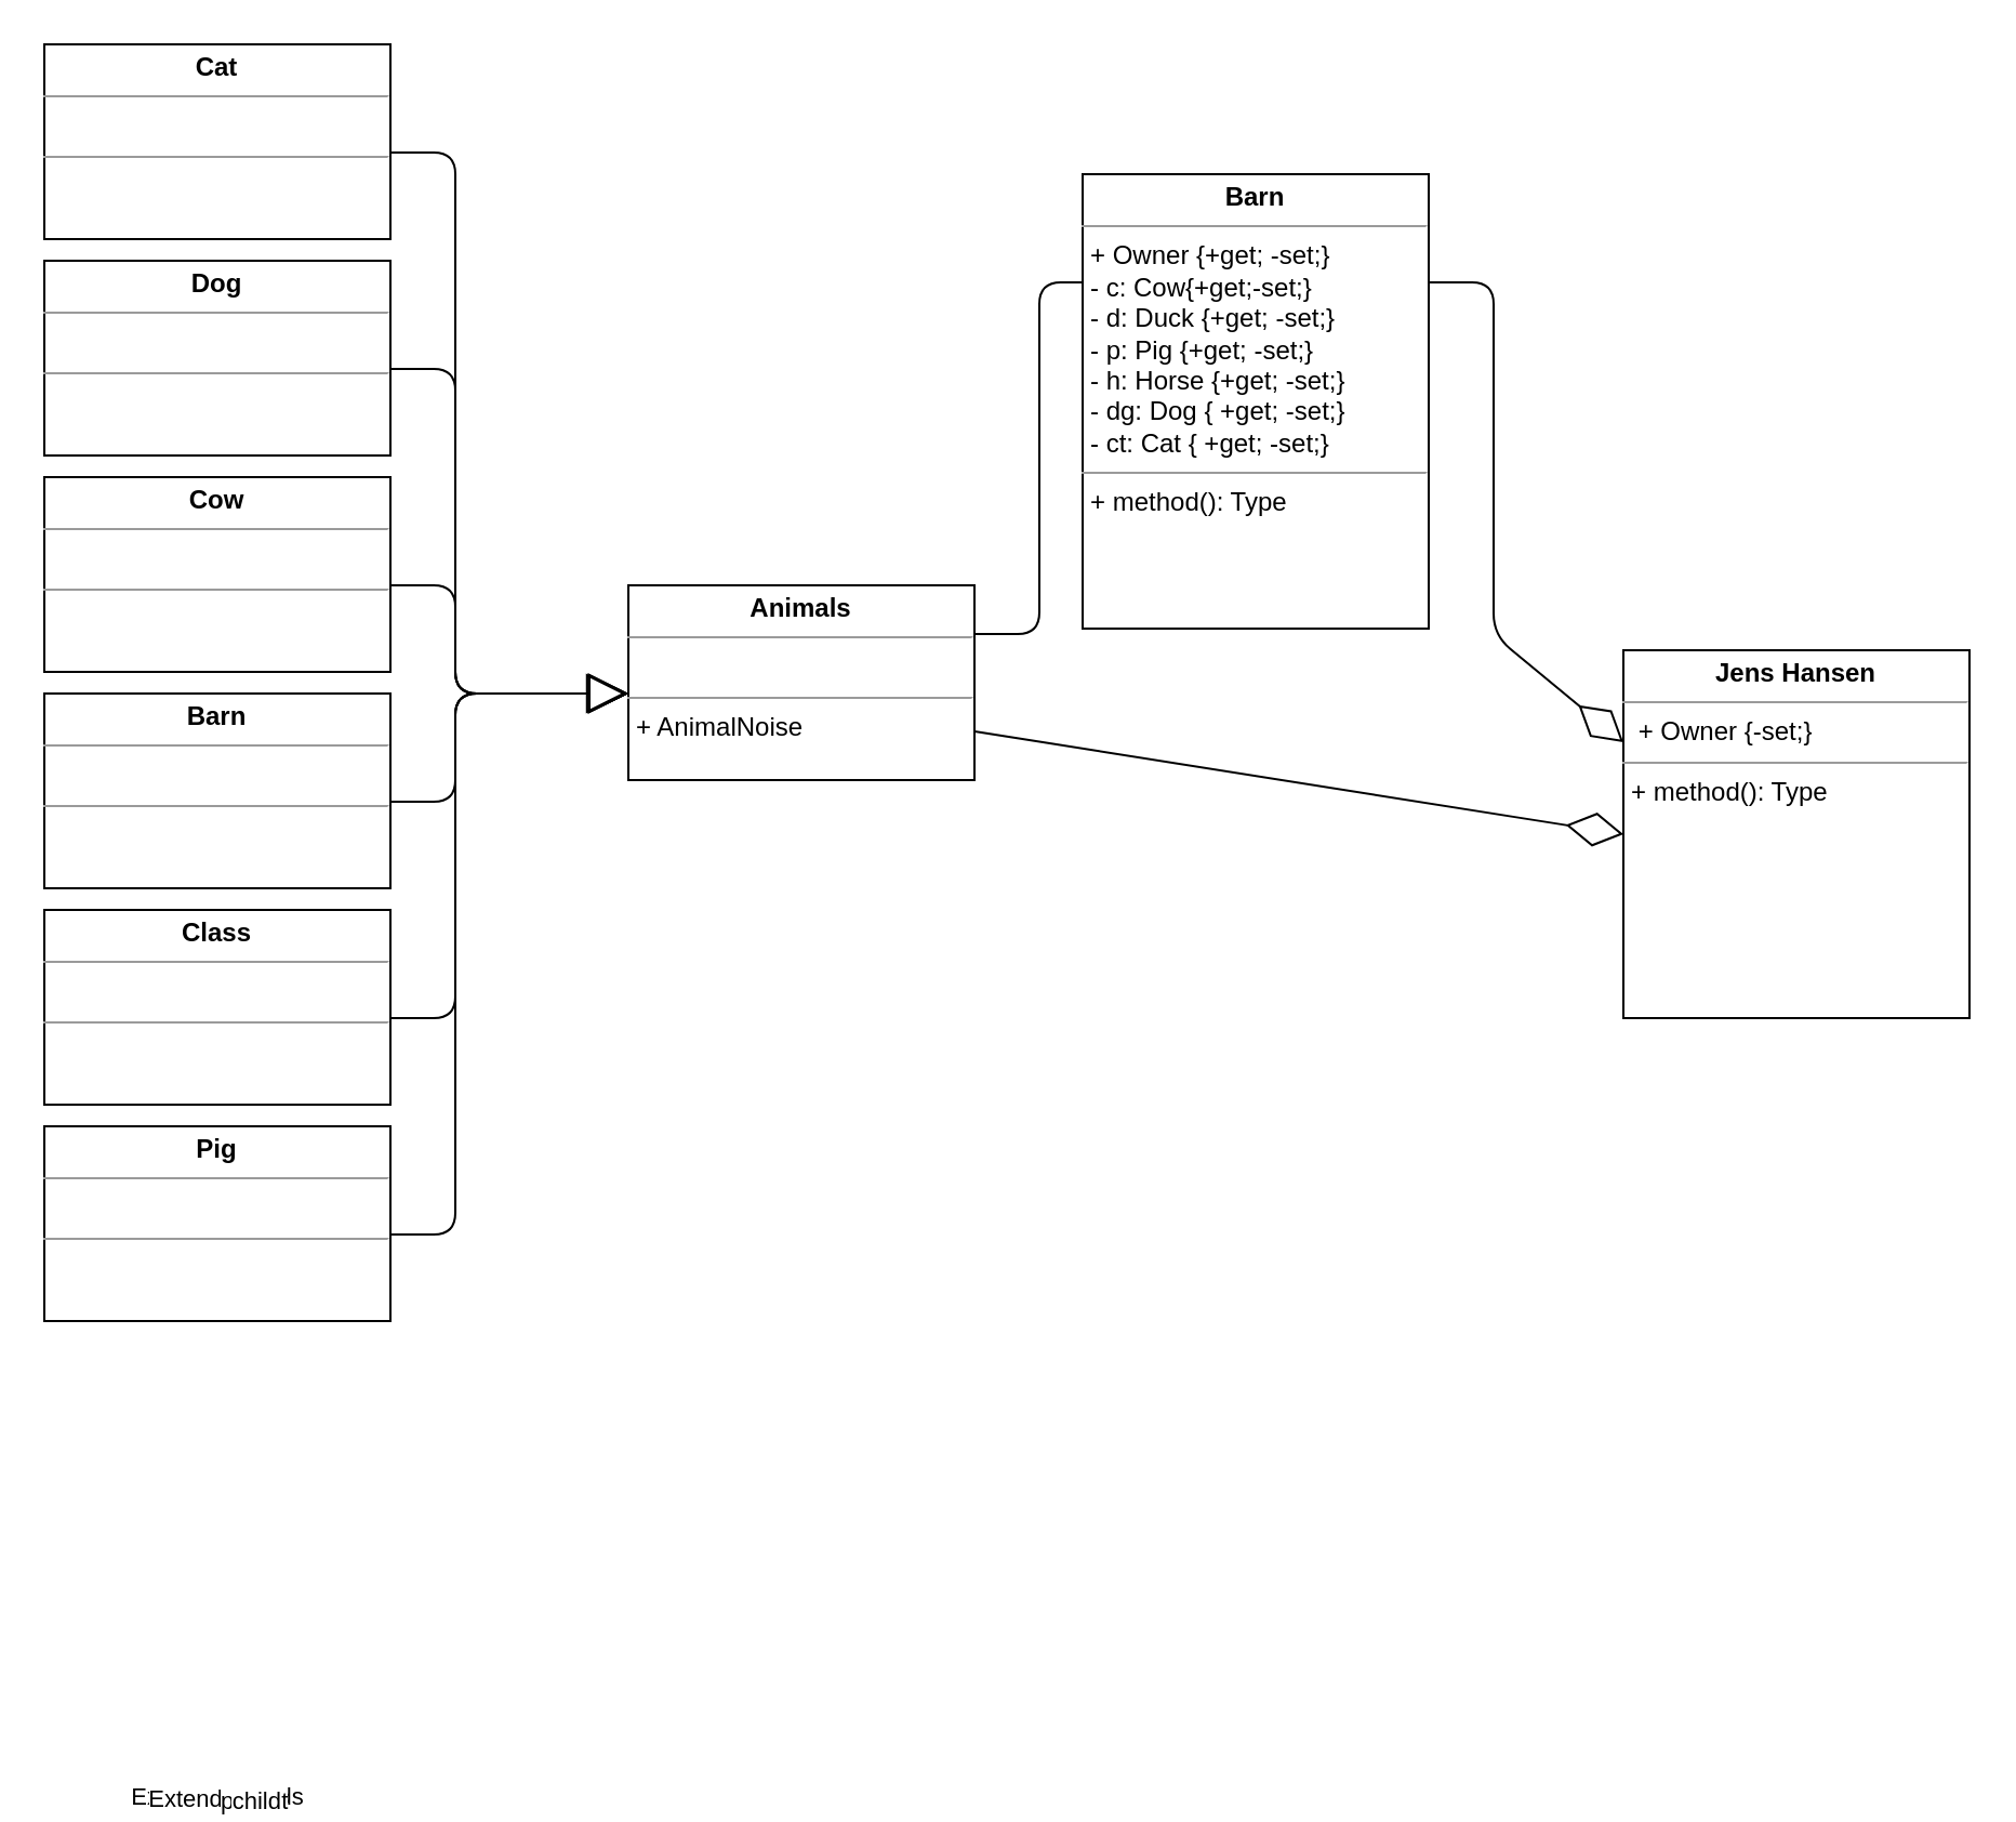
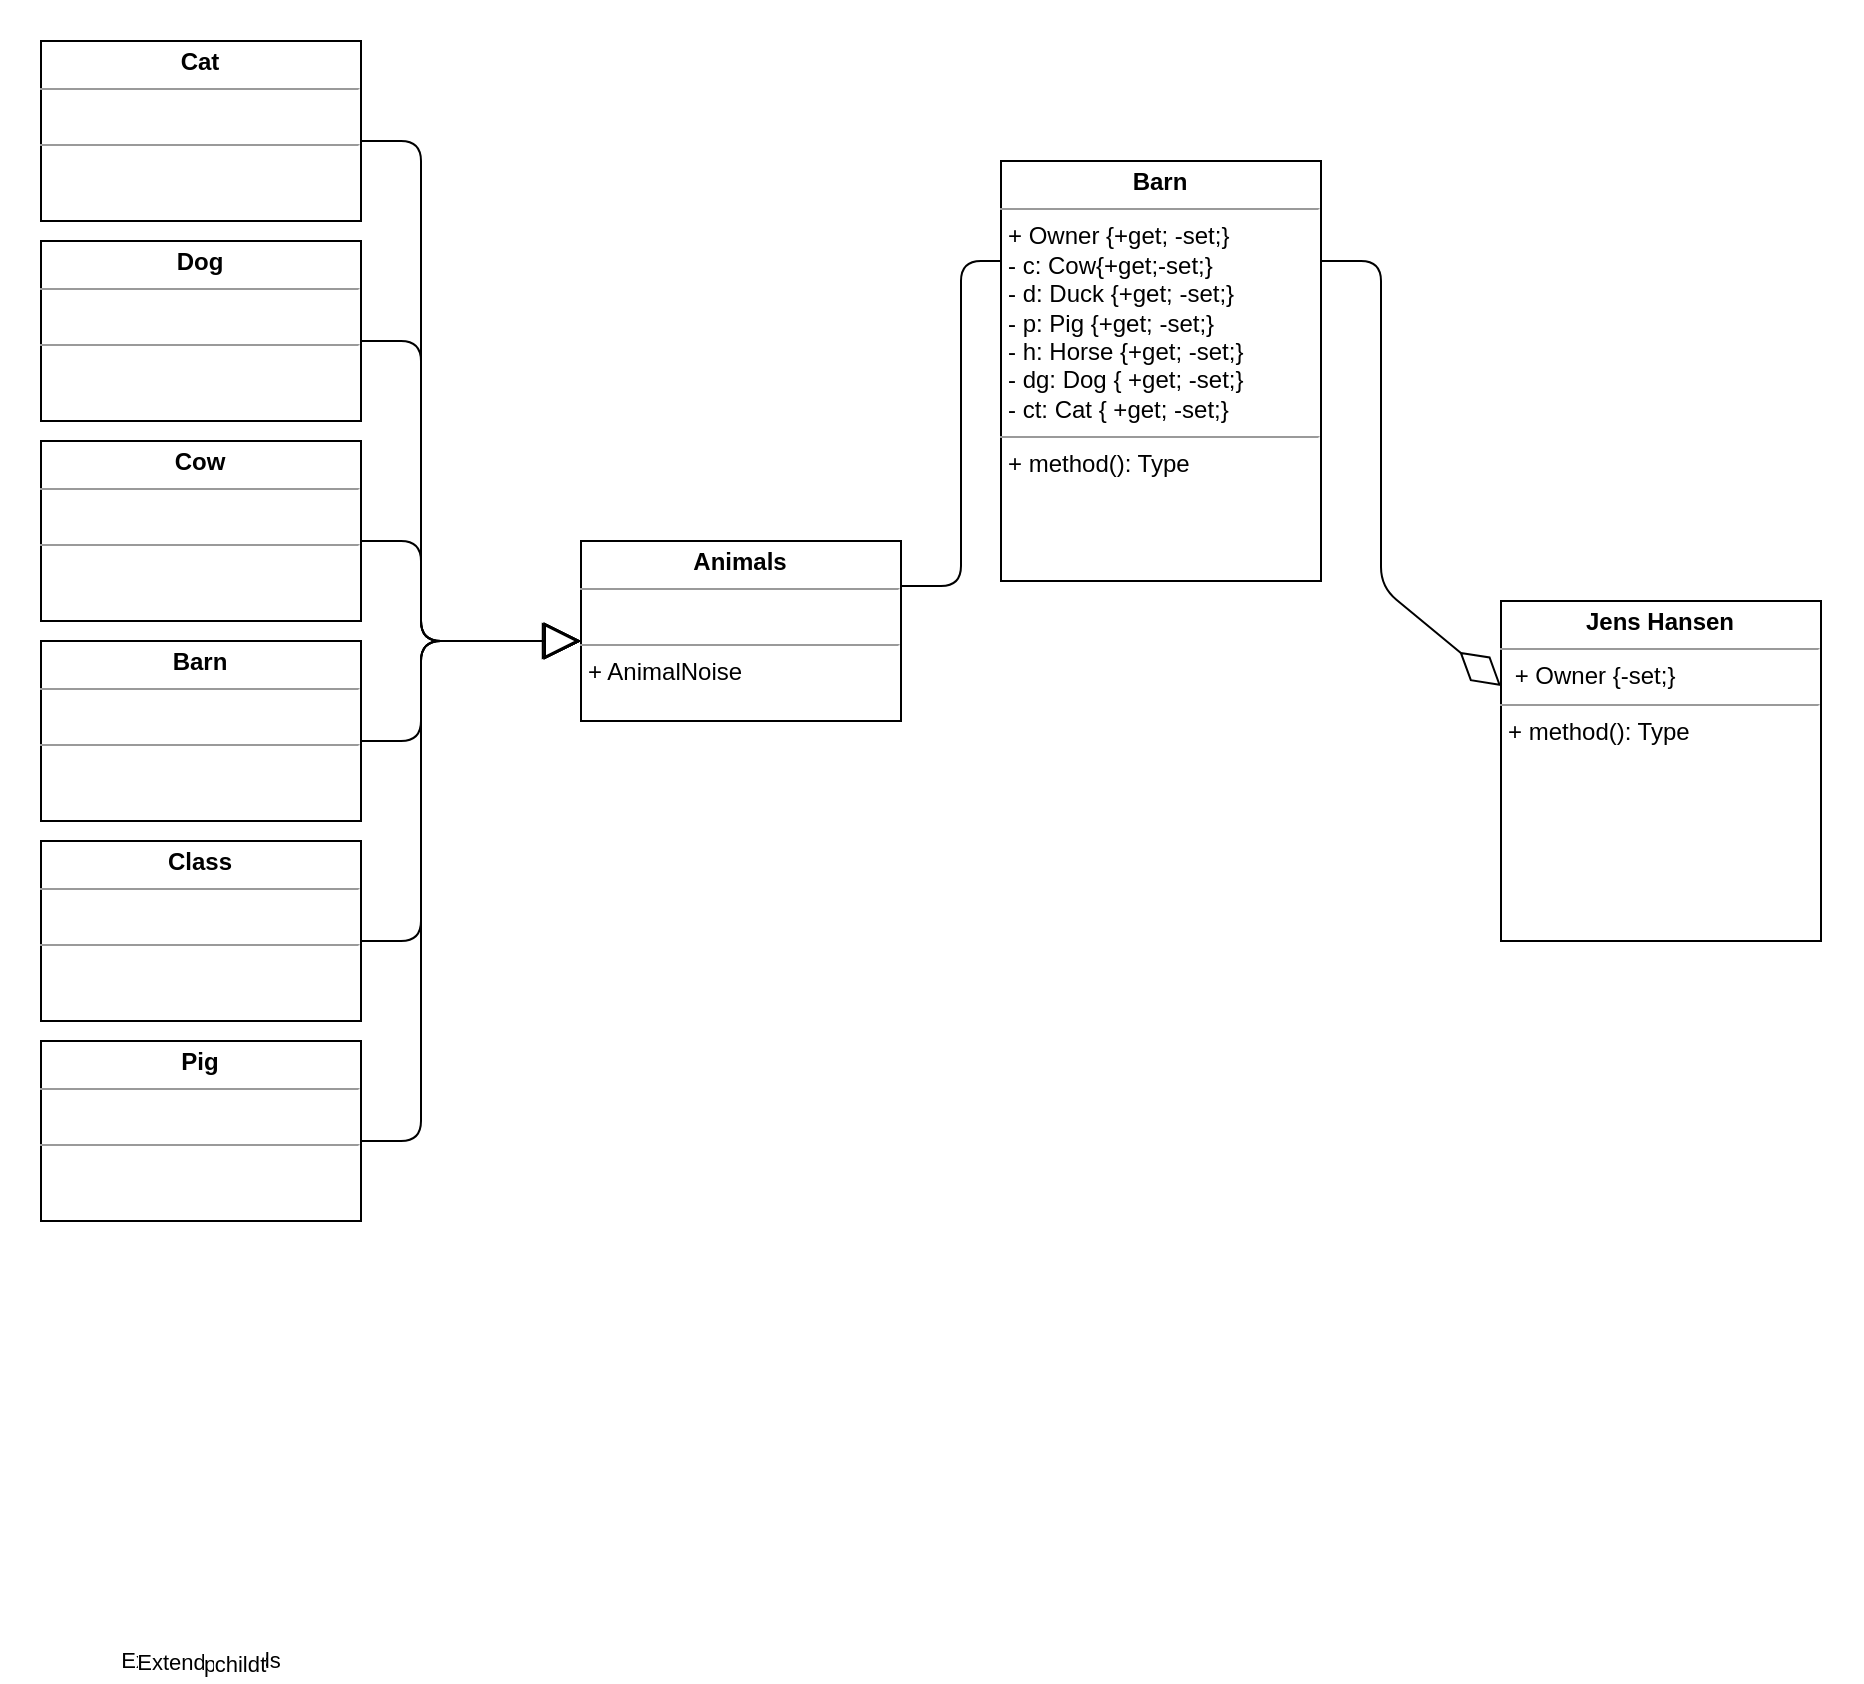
  <mxCell id="0" />
  <mxCell id="1" parent="0" />
  <mxCell id="2" value="&lt;p style=&quot;margin: 0px ; margin-top: 4px ; text-align: center&quot;&gt;&lt;b&gt;Barn&lt;/b&gt;&lt;/p&gt;&lt;hr size=&quot;1&quot;&gt;&lt;p style=&quot;margin: 0px ; margin-left: 4px&quot;&gt;+ Owner {+get; -set;}&lt;/p&gt;&lt;p style=&quot;margin: 0px ; margin-left: 4px&quot;&gt;- c: Cow{+get;-set;}&lt;/p&gt;&lt;p style=&quot;margin: 0px ; margin-left: 4px&quot;&gt;- d: Duck {+get; -set;}&lt;/p&gt;&lt;p style=&quot;margin: 0px ; margin-left: 4px&quot;&gt;- p: Pig {+get; -set;}&lt;/p&gt;&lt;p style=&quot;margin: 0px ; margin-left: 4px&quot;&gt;- h: Horse {+get; -set;}&lt;/p&gt;&lt;p style=&quot;margin: 0px ; margin-left: 4px&quot;&gt;- dg: Dog { +get; -set;}&lt;/p&gt;&lt;p style=&quot;margin: 0px ; margin-left: 4px&quot;&gt;- ct: Cat { +get; -set;}&lt;/p&gt;&lt;hr size=&quot;1&quot;&gt;&lt;p style=&quot;margin: 0px ; margin-left: 4px&quot;&gt;+ method(): Type&lt;/p&gt;" style="verticalAlign=top;align=left;overflow=fill;fontSize=12;fontFamily=Helvetica;html=1;" vertex="1" parent="1"><mxGeometry x="500" y="80" width="160" height="210" as="geometry" /></mxCell>
  <mxCell id="3" value="&lt;p style=&quot;margin: 0px ; margin-top: 4px ; text-align: center&quot;&gt;&lt;b&gt;Pig&lt;/b&gt;&lt;/p&gt;&lt;hr size=&quot;1&quot;&gt;&lt;p style=&quot;margin: 0px ; margin-left: 4px&quot;&gt;&lt;br&gt;&lt;/p&gt;&lt;hr size=&quot;1&quot;&gt;&lt;p style=&quot;margin: 0px ; margin-left: 4px&quot;&gt;&lt;br&gt;&lt;/p&gt;" style="verticalAlign=top;align=left;overflow=fill;fontSize=12;fontFamily=Helvetica;html=1;" vertex="1" parent="1"><mxGeometry x="20" y="520" width="160" height="90" as="geometry" /></mxCell>
  <mxCell id="4" value="&lt;p style=&quot;margin: 0px ; margin-top: 4px ; text-align: center&quot;&gt;&lt;b&gt;Class&lt;/b&gt;&lt;/p&gt;&lt;hr size=&quot;1&quot;&gt;&lt;p style=&quot;margin: 0px ; margin-left: 4px&quot;&gt;&lt;br&gt;&lt;/p&gt;&lt;hr size=&quot;1&quot;&gt;&lt;p style=&quot;margin: 0px ; margin-left: 4px&quot;&gt;&lt;br&gt;&lt;/p&gt;" style="verticalAlign=top;align=left;overflow=fill;fontSize=12;fontFamily=Helvetica;html=1;" vertex="1" parent="1"><mxGeometry x="20" y="420" width="160" height="90" as="geometry" /></mxCell>
  <mxCell id="5" value="&lt;p style=&quot;margin: 0px ; margin-top: 4px ; text-align: center&quot;&gt;&lt;b&gt;Barn&lt;/b&gt;&lt;/p&gt;&lt;hr size=&quot;1&quot;&gt;&lt;p style=&quot;margin: 0px ; margin-left: 4px&quot;&gt;&lt;br&gt;&lt;/p&gt;&lt;hr size=&quot;1&quot;&gt;&lt;p style=&quot;margin: 0px ; margin-left: 4px&quot;&gt;&lt;br&gt;&lt;/p&gt;" style="verticalAlign=top;align=left;overflow=fill;fontSize=12;fontFamily=Helvetica;html=1;" vertex="1" parent="1"><mxGeometry x="20" y="320" width="160" height="90" as="geometry" /></mxCell>
  <mxCell id="6" value="&lt;p style=&quot;margin: 0px ; margin-top: 4px ; text-align: center&quot;&gt;&lt;b&gt;Cat&lt;/b&gt;&lt;/p&gt;&lt;hr size=&quot;1&quot;&gt;&lt;p style=&quot;margin: 0px ; margin-left: 4px&quot;&gt;&lt;br&gt;&lt;/p&gt;&lt;hr size=&quot;1&quot;&gt;&lt;p style=&quot;margin: 0px ; margin-left: 4px&quot;&gt;&lt;br&gt;&lt;/p&gt;" style="verticalAlign=top;align=left;overflow=fill;fontSize=12;fontFamily=Helvetica;html=1;" vertex="1" parent="1"><mxGeometry x="20" y="20" width="160" height="90" as="geometry" /></mxCell>
  <mxCell id="7" value="&lt;p style=&quot;margin: 0px ; margin-top: 4px ; text-align: center&quot;&gt;&lt;b&gt;Cow&lt;/b&gt;&lt;/p&gt;&lt;hr size=&quot;1&quot;&gt;&lt;p style=&quot;margin: 0px ; margin-left: 4px&quot;&gt;&lt;br&gt;&lt;/p&gt;&lt;hr size=&quot;1&quot;&gt;&lt;p style=&quot;margin: 0px ; margin-left: 4px&quot;&gt;&lt;br&gt;&lt;/p&gt;" style="verticalAlign=top;align=left;overflow=fill;fontSize=12;fontFamily=Helvetica;html=1;" vertex="1" parent="1"><mxGeometry x="20" y="220" width="160" height="90" as="geometry" /></mxCell>
  <mxCell id="8" value="&lt;p style=&quot;margin: 0px ; margin-top: 4px ; text-align: center&quot;&gt;&lt;b&gt;Dog&lt;/b&gt;&lt;/p&gt;&lt;hr size=&quot;1&quot;&gt;&lt;p style=&quot;margin: 0px ; margin-left: 4px&quot;&gt;&lt;br&gt;&lt;/p&gt;&lt;hr size=&quot;1&quot;&gt;&lt;p style=&quot;margin: 0px ; margin-left: 4px&quot;&gt;&lt;br&gt;&lt;/p&gt;" style="verticalAlign=top;align=left;overflow=fill;fontSize=12;fontFamily=Helvetica;html=1;" vertex="1" parent="1"><mxGeometry x="20" y="120" width="160" height="90" as="geometry" /></mxCell>
  <mxCell id="9" value="&lt;p style=&quot;margin: 0px ; margin-top: 4px ; text-align: center&quot;&gt;&lt;b&gt;Jens Hansen&lt;/b&gt;&lt;/p&gt;&lt;hr size=&quot;1&quot;&gt;&lt;p style=&quot;margin: 0px ; margin-left: 4px&quot;&gt;&amp;nbsp;+ Owner {-set;}&lt;/p&gt;&lt;hr size=&quot;1&quot;&gt;&lt;p style=&quot;margin: 0px ; margin-left: 4px&quot;&gt;+ method(): Type&lt;/p&gt;" style="verticalAlign=top;align=left;overflow=fill;fontSize=12;fontFamily=Helvetica;html=1;" vertex="1" parent="1"><mxGeometry x="750" y="300" width="160" height="170" as="geometry" /></mxCell>
  <mxCell id="10" value="&lt;p style=&quot;margin: 0px ; margin-top: 4px ; text-align: center&quot;&gt;&lt;b&gt;Animals&lt;/b&gt;&lt;/p&gt;&lt;hr size=&quot;1&quot;&gt;&lt;p style=&quot;margin: 0px ; margin-left: 4px&quot;&gt;&lt;br&gt;&lt;/p&gt;&lt;hr size=&quot;1&quot;&gt;&lt;p style=&quot;margin: 0px ; margin-left: 4px&quot;&gt;+ AnimalNoise&lt;/p&gt;" style="verticalAlign=top;align=left;overflow=fill;fontSize=12;fontFamily=Helvetica;html=1;" vertex="1" parent="1"><mxGeometry x="290" y="270" width="160" height="90" as="geometry" /></mxCell>
  <mxCell id="11" value="Extends" style="endArrow=block;endSize=16;endFill=0;html=1;" edge="1" parent="1"><mxGeometry x="-0.835" y="275" width="160" relative="1" as="geometry"><mxPoint x="180" y="570" as="sourcePoint" /><mxPoint x="289" y="320" as="targetPoint" /><Array as="points"><mxPoint x="210" y="570" /><mxPoint x="210" y="320" /></Array><mxPoint x="185" y="260" as="offset" /></mxGeometry></mxCell>
  <mxCell id="12" value="Extends" style="endArrow=block;endSize=16;endFill=0;html=1;" edge="1" parent="1"><mxGeometry x="-0.769" y="371" width="160" relative="1" as="geometry"><mxPoint x="180" y="470" as="sourcePoint" /><mxPoint x="290" y="320" as="targetPoint" /><Array as="points"><mxPoint x="210" y="470" /><mxPoint x="210" y="320" /></Array><mxPoint x="281" y="360" as="offset" /></mxGeometry></mxCell>
  <mxCell id="13" value="Extends" style="endArrow=block;endSize=16;endFill=0;html=1;" edge="1" parent="1"><mxGeometry x="-0.625" y="478" width="160" relative="1" as="geometry"><mxPoint x="180" y="370" as="sourcePoint" /><mxPoint x="290" y="320" as="targetPoint" /><Array as="points"><mxPoint x="210" y="370" /><mxPoint x="210" y="320" /></Array><mxPoint x="348" y="460" as="offset" /></mxGeometry></mxCell>
  <mxCell id="14" value="Extends" style="endArrow=block;endSize=16;endFill=0;html=1;" edge="1" parent="1"><mxGeometry x="-0.0" y="-518" width="160" relative="1" as="geometry"><mxPoint x="180" y="270" as="sourcePoint" /><mxPoint x="290" y="320" as="targetPoint" /><Array as="points"><mxPoint x="210" y="270" /><mxPoint x="210" y="320" /></Array><mxPoint x="-106" y="-8" as="offset" /></mxGeometry></mxCell>
  <mxCell id="15" value="Extends" style="endArrow=block;endSize=16;endFill=0;html=1;" edge="1" parent="1"><mxGeometry x="0.384" y="-518" width="160" relative="1" as="geometry"><mxPoint x="180" y="170" as="sourcePoint" /><mxPoint x="290" y="320" as="targetPoint" /><Array as="points"><mxPoint x="210" y="170" /><mxPoint x="210" y="320" /></Array><mxPoint x="-122" y="-7" as="offset" /></mxGeometry></mxCell>
  <mxCell id="16" value="Extends" style="endArrow=block;endSize=16;endFill=0;html=1;" edge="1" parent="1"><mxGeometry x="0.555" y="-518" width="160" relative="1" as="geometry"><mxPoint x="180" y="70" as="sourcePoint" /><mxPoint x="290" y="320" as="targetPoint" /><Array as="points"><mxPoint x="210" y="70" /><mxPoint x="210" y="320" /></Array><mxPoint x="-122" y="-7" as="offset" /></mxGeometry></mxCell>
  <mxCell id="17" value="" style="endArrow=none;html=1;edgeStyle=orthogonalEdgeStyle;exitX=1;exitY=0.25;exitDx=0;exitDy=0;" edge="1" parent="1" source="10"><mxGeometry relative="1" as="geometry"><mxPoint x="320" y="130" as="sourcePoint" /><mxPoint x="500" y="130" as="targetPoint" /><Array as="points"><mxPoint x="480" y="293" /><mxPoint x="480" y="130" /></Array></mxGeometry></mxCell>
  <mxCell id="18" value="parent" style="edgeLabel;resizable=0;html=1;align=left;verticalAlign=bottom;" connectable="0" vertex="1" parent="17"><mxGeometry x="-1" relative="1" as="geometry"><mxPoint x="-350" y="547.5" as="offset" /></mxGeometry></mxCell>
  <mxCell id="19" value="child" style="edgeLabel;resizable=0;html=1;align=right;verticalAlign=bottom;" connectable="0" vertex="1" parent="17"><mxGeometry x="1" relative="1" as="geometry"><mxPoint x="-370.5" y="710" as="offset" /></mxGeometry></mxCell>
- <mxCell id="20" value="" style="endArrow=diamondThin;endFill=0;endSize=24;html=1;entryX=0;entryY=0.5;entryDx=0;entryDy=0;exitX=1;exitY=0.75;exitDx=0;exitDy=0;" edge="1" parent="1" source="10" target="9"><mxGeometry width="160" relative="1" as="geometry"><mxPoint x="380" y="290" as="sourcePoint" /><mxPoint x="540" y="290" as="targetPoint" /></mxGeometry></mxCell>
  <mxCell id="21" value="" style="endArrow=diamondThin;endFill=0;endSize=24;html=1;entryX=0;entryY=0.25;entryDx=0;entryDy=0;" edge="1" parent="1" target="9"><mxGeometry width="160" relative="1" as="geometry"><mxPoint x="660" y="130" as="sourcePoint" /><mxPoint x="820" y="130" as="targetPoint" /><Array as="points"><mxPoint x="690" y="130" /><mxPoint x="690" y="293" /></Array></mxGeometry></mxCell>
